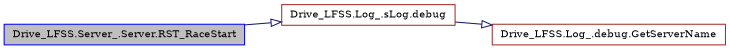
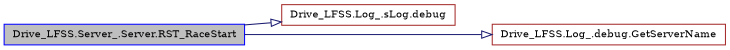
  digraph {
    fontname="DejaVu Serif"
    rankdir=LR
    node [color=brown fontname="DejaVu Serif" fontsize=10 shape=record]
    edge [arrowhead=onormal color=midnightblue fontname="DejaVu Serif" fontsize=10 labelfontname=FreeSans labelfontsize=10 style=solid]
    n1 [color=blue fillcolor=grey75 fontcolor=black height=0.2 label="Drive_LFSS.Server_.Server.RST_RaceStart" style=filled width=0.4]
    n2 [height=0.2 label="Drive_LFSS.Log_.sLog.debug" width=0.4]
    n3 [height=0.2 label="Drive_LFSS.Log_.debug.GetServerName" width=0.4]
    n1 -> n2
-   n2 -> n3
+   n1 -> n3
  }
